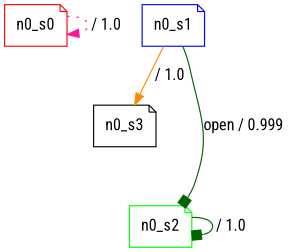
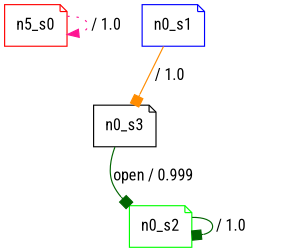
  digraph {
    fontname="Roboto Condensed"
    node [fontname="Roboto Condensed" shape=note]
    edge [arrowhead=normal color=darkgreen fontname="Roboto Condensed"]
-   n1 [color=red label=n0_s0]
+   n1 [color=red label=n5_s0]
    n2 [color=blue label=n0_s1]
    n3 [label=n0_s3]
    n4 [color=green label=n0_s2]
    n1 -> n1 [color=deeppink label=" / 1.0" style=dotted]
-   n2 -> n3 [color=darkorange label=" / 1.0"]
-   n2 -> n4 [arrowhead=box label="open / 0.999"]
+   n2 -> n3 [arrowhead=box color=darkorange label=" / 1.0"]
+   n3 -> n4 [arrowhead=box label="open / 0.999"]
    n4 -> n4 [arrowhead=box label=" / 1.0"]
  }
